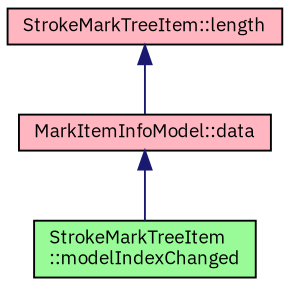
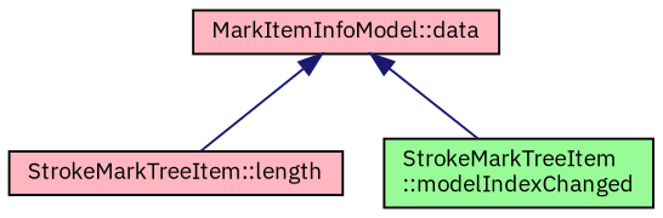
  digraph {
    fontname="IBM Plex Sans"
    rankdir=TB
    node [color=black fillcolor=lightpink fontname="IBM Plex Sans" fontsize=10 shape=record style=filled]
    edge [color=midnightblue dir=back fontname="IBM Plex Sans" fontsize=10 labelfontname=Helvetica labelfontsize=10 style=solid]
    n1 [fontcolor=black height=0.2 label="StrokeMarkTreeItem::length" width=0.4]
    n2 [height=0.2 label="MarkItemInfoModel::data" width=0.4]
    n3 [fillcolor=palegreen height=0.2 label="StrokeMarkTreeItem\l::modelIndexChanged" width=0.4]
-   n1 -> n2
+   n2 -> n1
    n2 -> n3
  }
